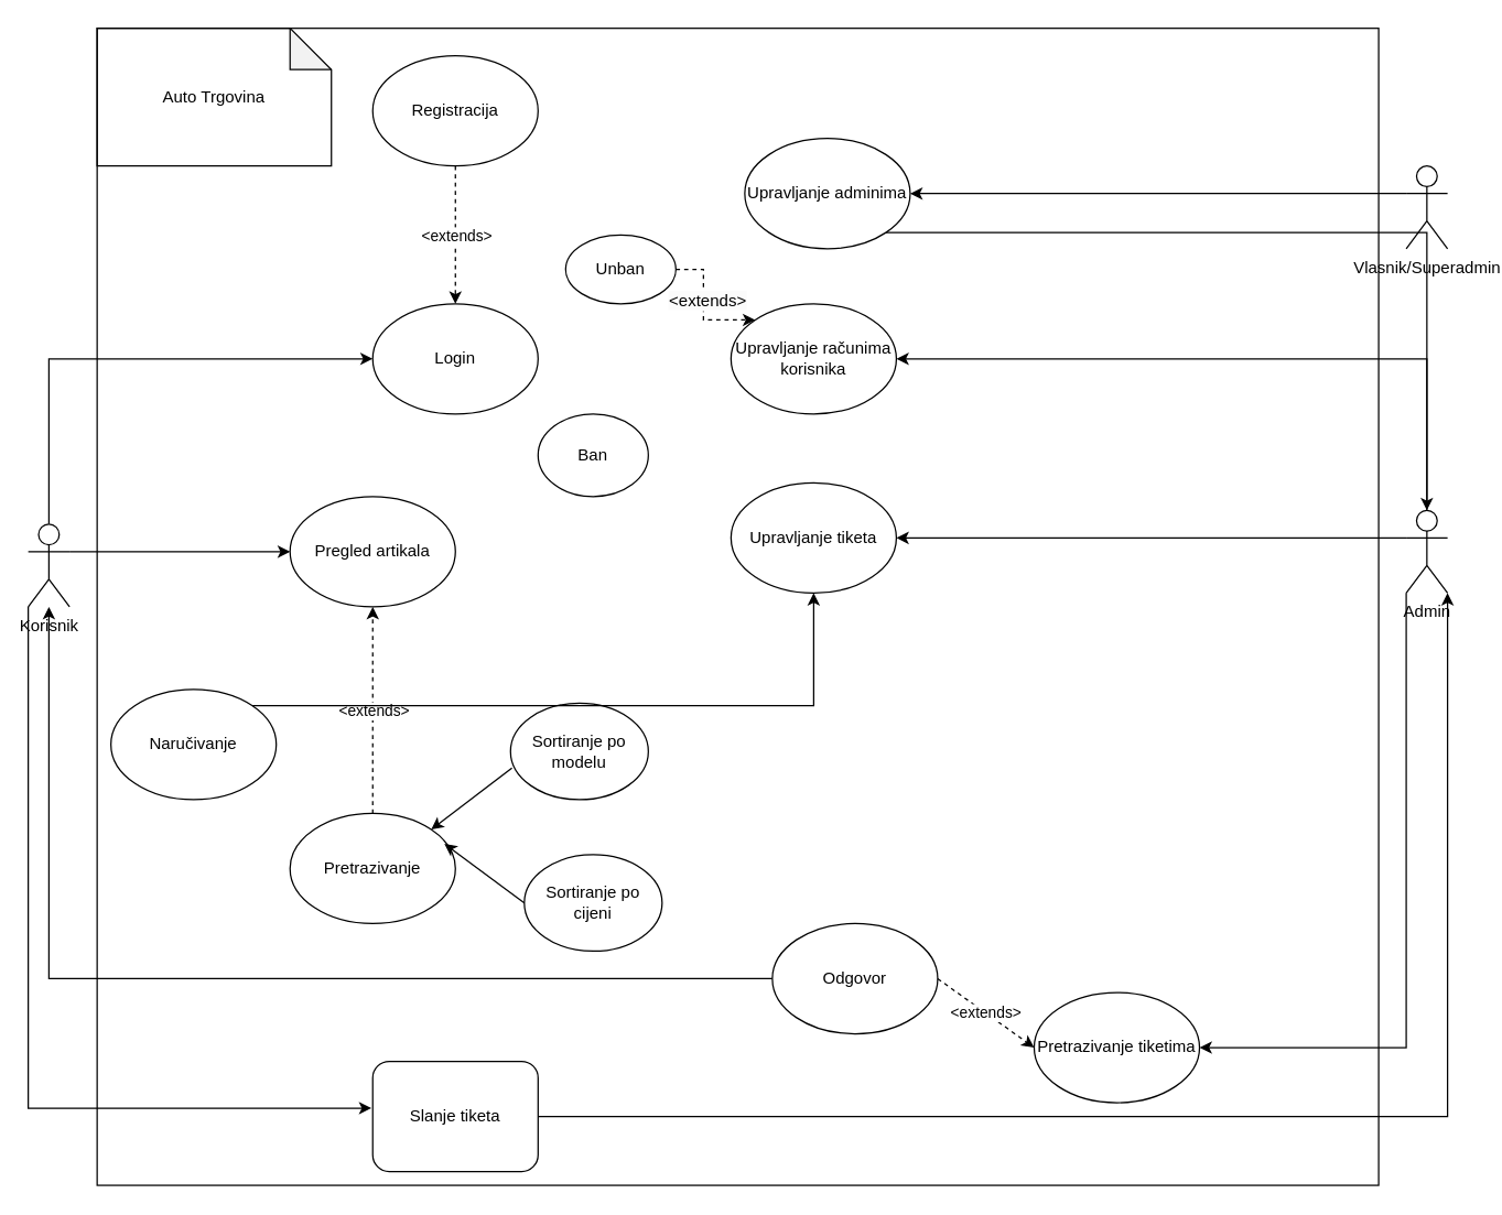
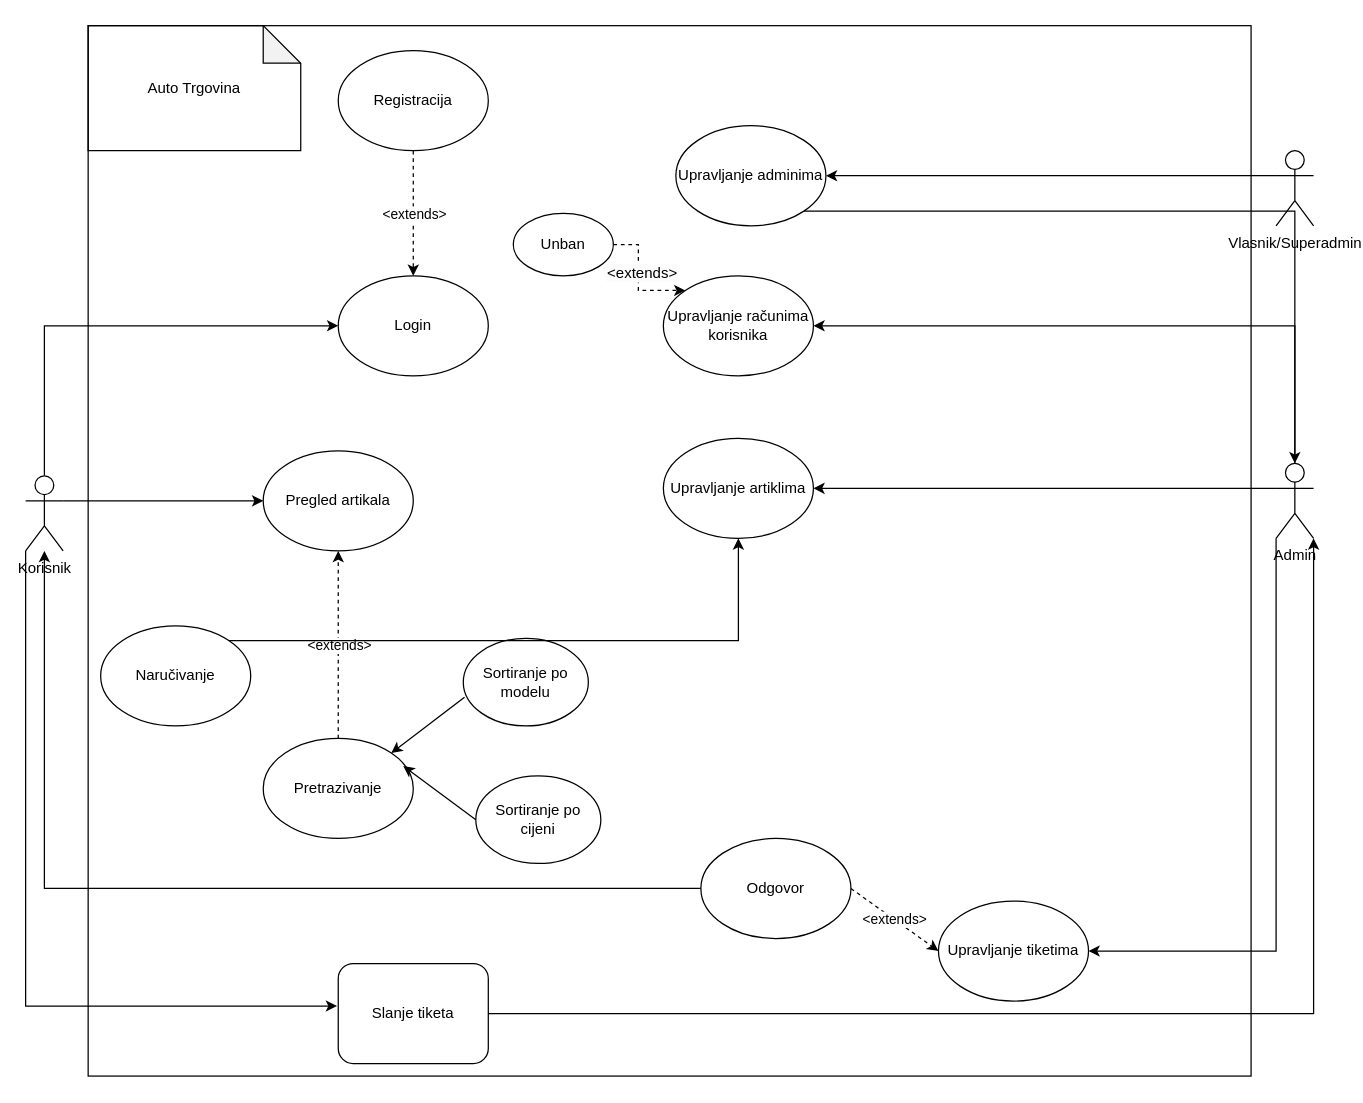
  <mxCell id="0" />
  <mxCell id="1" parent="0" />
  <mxCell id="2" style="edgeStyle=orthogonalEdgeStyle;rounded=0;orthogonalLoop=1;jettySize=auto;html=1;exitX=0.5;exitY=0;exitDx=0;exitDy=0;exitPerimeter=0;entryX=0;entryY=0.5;entryDx=0;entryDy=0;" parent="1" source="4" target="12" edge="1"><mxGeometry relative="1" as="geometry" /></mxCell>
  <mxCell id="3" style="edgeStyle=orthogonalEdgeStyle;rounded=0;orthogonalLoop=1;jettySize=auto;html=1;exitX=1;exitY=0.333;exitDx=0;exitDy=0;exitPerimeter=0;entryX=0;entryY=0.5;entryDx=0;entryDy=0;" parent="1" source="4" target="11" edge="1"><mxGeometry relative="1" as="geometry" /></mxCell>
  <mxCell id="4" value="Korisnik" style="shape=umlActor;verticalLabelPosition=bottom;verticalAlign=top;html=1;outlineConnect=0;" parent="1" vertex="1"><mxGeometry x="20" y="380" width="30" height="60" as="geometry" /></mxCell>
  <mxCell id="5" style="edgeStyle=orthogonalEdgeStyle;rounded=0;orthogonalLoop=1;jettySize=auto;html=1;exitX=0;exitY=0.333;exitDx=0;exitDy=0;exitPerimeter=0;entryX=1;entryY=0.5;entryDx=0;entryDy=0;" parent="1" source="8" target="14" edge="1"><mxGeometry relative="1" as="geometry" /></mxCell>
  <mxCell id="6" style="edgeStyle=orthogonalEdgeStyle;rounded=0;orthogonalLoop=1;jettySize=auto;html=1;exitX=0.5;exitY=0;exitDx=0;exitDy=0;exitPerimeter=0;entryX=1;entryY=0.5;entryDx=0;entryDy=0;" parent="1" source="8" target="15" edge="1"><mxGeometry relative="1" as="geometry" /></mxCell>
  <mxCell id="7" style="edgeStyle=orthogonalEdgeStyle;rounded=0;orthogonalLoop=1;jettySize=auto;html=1;exitX=0;exitY=1;exitDx=0;exitDy=0;exitPerimeter=0;entryX=1;entryY=0.5;entryDx=0;entryDy=0;" parent="1" source="8" target="24" edge="1"><mxGeometry relative="1" as="geometry" /></mxCell>
  <mxCell id="8" value="Admin" style="shape=umlActor;verticalLabelPosition=bottom;verticalAlign=top;html=1;outlineConnect=0;" parent="1" vertex="1"><mxGeometry x="1020" y="370" width="30" height="60" as="geometry" /></mxCell>
  <mxCell id="9" style="edgeStyle=orthogonalEdgeStyle;rounded=0;orthogonalLoop=1;jettySize=auto;html=1;exitX=0;exitY=0.333;exitDx=0;exitDy=0;exitPerimeter=0;entryX=1;entryY=0.5;entryDx=0;entryDy=0;" parent="1" source="10" target="17" edge="1"><mxGeometry relative="1" as="geometry" /></mxCell>
  <mxCell id="10" value="Vlasnik/Superadmin" style="shape=umlActor;verticalLabelPosition=bottom;verticalAlign=top;html=1;outlineConnect=0;" parent="1" vertex="1"><mxGeometry x="1020" y="120" width="30" height="60" as="geometry" /></mxCell>
  <mxCell id="11" value="Pregled artikala" style="ellipse;whiteSpace=wrap;html=1;" parent="1" vertex="1"><mxGeometry x="210" y="360" width="120" height="80" as="geometry" /></mxCell>
  <mxCell id="12" value="Login" style="ellipse;whiteSpace=wrap;html=1;" parent="1" vertex="1"><mxGeometry x="270" y="220" width="120" height="80" as="geometry" /></mxCell>
  <mxCell id="13" value="Registracija" style="ellipse;whiteSpace=wrap;html=1;" parent="1" vertex="1"><mxGeometry x="270" y="40" width="120" height="80" as="geometry" /></mxCell>
- <mxCell id="14" value="Upravljanje tiketa" style="ellipse;whiteSpace=wrap;html=1;" parent="1" vertex="1"><mxGeometry x="530" y="350" width="120" height="80" as="geometry" /></mxCell>
+ <mxCell id="14" value="Upravljanje artiklima" style="ellipse;whiteSpace=wrap;html=1;" parent="1" vertex="1"><mxGeometry x="530" y="350" width="120" height="80" as="geometry" /></mxCell>
  <mxCell id="15" value="Upravljanje računima korisnika" style="ellipse;whiteSpace=wrap;html=1;" parent="1" vertex="1"><mxGeometry x="530" y="220" width="120" height="80" as="geometry" /></mxCell>
  <mxCell id="16" style="edgeStyle=orthogonalEdgeStyle;rounded=0;orthogonalLoop=1;jettySize=auto;html=1;exitX=1;exitY=1;exitDx=0;exitDy=0;" parent="1" source="17" target="8" edge="1"><mxGeometry relative="1" as="geometry" /></mxCell>
  <mxCell id="17" value="Upravljanje adminima" style="ellipse;whiteSpace=wrap;html=1;" parent="1" vertex="1"><mxGeometry x="540" y="100" width="120" height="80" as="geometry" /></mxCell>
  <mxCell id="18" value="Slanje tiketa" style="whiteSpace=wrap;html=1;rounded=1;" parent="1" vertex="1"><mxGeometry x="270" y="770" width="120" height="80" as="geometry" /></mxCell>
  <mxCell id="19" value="Sortiranje po modelu" style="ellipse;whiteSpace=wrap;html=1;" parent="1" vertex="1"><mxGeometry x="370" y="510" width="100" height="70" as="geometry" /></mxCell>
  <mxCell id="20" value="Pretrazivanje" style="ellipse;whiteSpace=wrap;html=1;" parent="1" vertex="1"><mxGeometry x="210" y="590" width="120" height="80" as="geometry" /></mxCell>
  <mxCell id="21" value="Sortiranje po cijeni" style="ellipse;whiteSpace=wrap;html=1;" parent="1" vertex="1"><mxGeometry x="380" y="620" width="100" height="70" as="geometry" /></mxCell>
  <mxCell id="22" style="edgeStyle=orthogonalEdgeStyle;rounded=0;orthogonalLoop=1;jettySize=auto;html=1;exitX=0;exitY=0.5;exitDx=0;exitDy=0;" parent="1" source="23" target="4" edge="1"><mxGeometry relative="1" as="geometry" /></mxCell>
  <mxCell id="23" value="Odgovor" style="ellipse;whiteSpace=wrap;html=1;" parent="1" vertex="1"><mxGeometry x="560" y="670" width="120" height="80" as="geometry" /></mxCell>
- <mxCell id="24" value="Pretrazivanje tiketima" style="ellipse;whiteSpace=wrap;html=1;" parent="1" vertex="1"><mxGeometry x="750" y="720" width="120" height="80" as="geometry" /></mxCell>
+ <mxCell id="24" value="Upravljanje tiketima" style="ellipse;whiteSpace=wrap;html=1;" parent="1" vertex="1"><mxGeometry x="750" y="720" width="120" height="80" as="geometry" /></mxCell>
  <mxCell id="25" value="" style="endArrow=classic;html=1;rounded=0;exitX=0.5;exitY=1;exitDx=0;exitDy=0;entryX=0.5;entryY=0;entryDx=0;entryDy=0;dashed=1;" parent="1" source="13" target="12" edge="1"><mxGeometry relative="1" as="geometry"><mxPoint x="470" y="400" as="sourcePoint" /><mxPoint x="570" y="400" as="targetPoint" /></mxGeometry></mxCell>
  <mxCell id="26" value="&amp;lt;extends&amp;gt;" style="edgeLabel;resizable=0;html=1;;align=center;verticalAlign=middle;" parent="25" connectable="0" vertex="1"><mxGeometry relative="1" as="geometry" /></mxCell>
  <mxCell id="27" value="" style="endArrow=classic;html=1;rounded=0;exitX=0.5;exitY=0;exitDx=0;exitDy=0;entryX=0.5;entryY=1;entryDx=0;entryDy=0;dashed=1;" parent="1" source="20" target="11" edge="1"><mxGeometry relative="1" as="geometry"><mxPoint x="390" y="510" as="sourcePoint" /><mxPoint x="390" y="610" as="targetPoint" /></mxGeometry></mxCell>
  <mxCell id="28" value="&amp;lt;extends&amp;gt;" style="edgeLabel;resizable=0;html=1;;align=center;verticalAlign=middle;" parent="27" connectable="0" vertex="1"><mxGeometry relative="1" as="geometry" /></mxCell>
  <mxCell id="29" value="" style="endArrow=classic;html=1;rounded=0;exitX=0.01;exitY=0.671;exitDx=0;exitDy=0;exitPerimeter=0;entryX=1;entryY=0;entryDx=0;entryDy=0;" parent="1" source="19" target="20" edge="1"><mxGeometry width="50" height="50" relative="1" as="geometry"><mxPoint x="500" y="630" as="sourcePoint" /><mxPoint x="550" y="580" as="targetPoint" /></mxGeometry></mxCell>
  <mxCell id="30" value="" style="endArrow=classic;html=1;rounded=0;exitX=0;exitY=0.5;exitDx=0;exitDy=0;entryX=1;entryY=0;entryDx=0;entryDy=0;" parent="1" source="21" edge="1"><mxGeometry width="50" height="50" relative="1" as="geometry"><mxPoint x="381" y="567" as="sourcePoint" /><mxPoint x="322" y="612" as="targetPoint" /></mxGeometry></mxCell>
  <mxCell id="31" style="edgeStyle=orthogonalEdgeStyle;rounded=0;orthogonalLoop=1;jettySize=auto;html=1;exitX=0;exitY=1;exitDx=0;exitDy=0;exitPerimeter=0;entryX=-0.008;entryY=0.425;entryDx=0;entryDy=0;entryPerimeter=0;" parent="1" source="4" target="18" edge="1"><mxGeometry relative="1" as="geometry" /></mxCell>
  <mxCell id="32" style="edgeStyle=orthogonalEdgeStyle;rounded=0;orthogonalLoop=1;jettySize=auto;html=1;exitX=1;exitY=0.5;exitDx=0;exitDy=0;entryX=1;entryY=1;entryDx=0;entryDy=0;entryPerimeter=0;" parent="1" source="18" target="8" edge="1"><mxGeometry relative="1" as="geometry" /></mxCell>
  <mxCell id="33" value="" style="endArrow=classic;html=1;rounded=0;exitX=1;exitY=0.5;exitDx=0;exitDy=0;entryX=0;entryY=0.5;entryDx=0;entryDy=0;dashed=1;" parent="1" source="23" target="24" edge="1"><mxGeometry relative="1" as="geometry"><mxPoint x="340" y="130" as="sourcePoint" /><mxPoint x="340" y="230" as="targetPoint" /></mxGeometry></mxCell>
  <mxCell id="34" value="&amp;lt;extends&amp;gt;" style="edgeLabel;resizable=0;html=1;;align=center;verticalAlign=middle;" parent="33" connectable="0" vertex="1"><mxGeometry relative="1" as="geometry" /></mxCell>
  <mxCell id="35" style="edgeStyle=orthogonalEdgeStyle;rounded=0;orthogonalLoop=1;jettySize=auto;html=1;exitX=1;exitY=0;exitDx=0;exitDy=0;" parent="1" source="36" target="14" edge="1"><mxGeometry relative="1" as="geometry" /></mxCell>
  <mxCell id="36" value="Naručivanje" style="ellipse;whiteSpace=wrap;html=1;" parent="1" vertex="1"><mxGeometry x="80" y="500" width="120" height="80" as="geometry" /></mxCell>
  <mxCell id="37" style="edgeStyle=orthogonalEdgeStyle;rounded=0;orthogonalLoop=1;jettySize=auto;html=1;exitX=1;exitY=0.5;exitDx=0;exitDy=0;entryX=0;entryY=0;entryDx=0;entryDy=0;dashed=1;" parent="1" source="39" target="15" edge="1"><mxGeometry relative="1" as="geometry" /></mxCell>
  <mxCell id="38" value="&lt;span style=&quot;font-size: 12px; background-color: rgb(251, 251, 251);&quot;&gt;&amp;lt;extends&amp;gt;&lt;/span&gt;" style="edgeLabel;html=1;align=center;verticalAlign=middle;resizable=0;points=[];" vertex="1" connectable="0" parent="37"><mxGeometry x="-0.109" y="2" relative="1" as="geometry"><mxPoint as="offset" /></mxGeometry></mxCell>
  <mxCell id="39" value="Unban" style="ellipse;whiteSpace=wrap;html=1;" parent="1" vertex="1"><mxGeometry x="410" y="170" width="80" height="50" as="geometry" /></mxCell>
- <mxCell id="40" value="Ban" style="ellipse;whiteSpace=wrap;html=1;" parent="1" vertex="1"><mxGeometry x="390" y="300" width="80" height="60" as="geometry" /></mxCell>
  <mxCell id="41" value="Auto Trgovina" style="shape=note;whiteSpace=wrap;html=1;backgroundOutline=1;darkOpacity=0.05;" parent="1" vertex="1"><mxGeometry x="70" y="20" width="170" height="100" as="geometry" /></mxCell>
  <mxCell id="42" value="" style="rounded=0;whiteSpace=wrap;html=1;fillColor=none;" vertex="1" parent="1"><mxGeometry x="70" y="20" width="930" height="840" as="geometry" /></mxCell>
